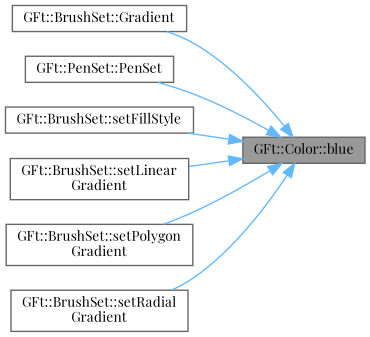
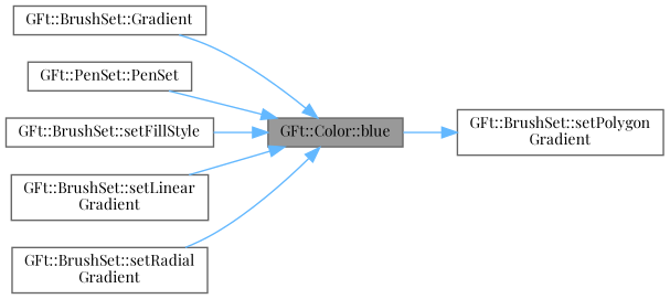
  digraph {
    fontname="Playfair Display"
    rankdir=RL
    node [color=grey40 fillcolor=white fontname="Playfair Display" fontsize=10 shape=box style=filled]
    edge [color=steelblue1 dir=back fontname="Playfair Display" fontsize=10 labelfontname=Helvetica labelfontsize=10 style=solid]
    n1 [color=gray40 fillcolor=grey60 fontcolor=black height=0.2 label="GFt::Color::blue" width=0.4]
    n2 [height=0.2 label="GFt::BrushSet::Gradient" width=0.4]
    n3 [height=0.2 label="GFt::PenSet::PenSet" width=0.4]
    n4 [height=0.2 label="GFt::BrushSet::setFillStyle" width=0.4]
    n5 [height=0.2 label="GFt::BrushSet::setLinear\lGradient" width=0.4]
    n6 [height=0.2 label="GFt::BrushSet::setPolygon\lGradient" width=0.4]
    n7 [height=0.2 label="GFt::BrushSet::setRadial\lGradient" width=0.4]
    n1 -> n2
    n1 -> n3
    n1 -> n4
    n1 -> n5
-   n1 -> n6
+   n6 -> n1
    n1 -> n7
  }
